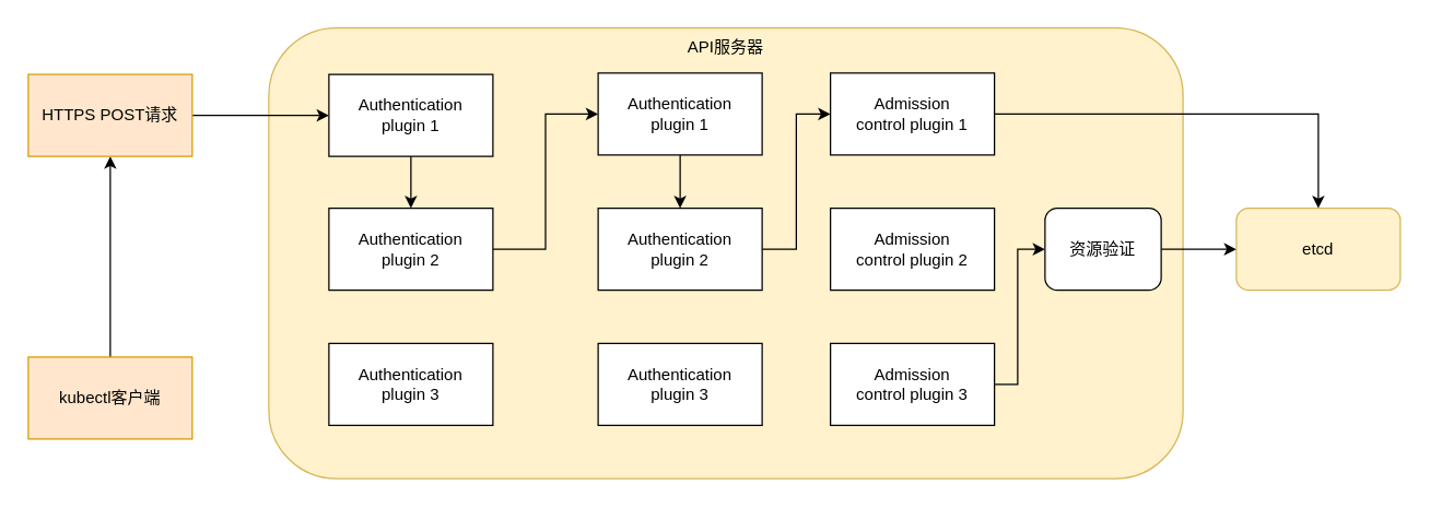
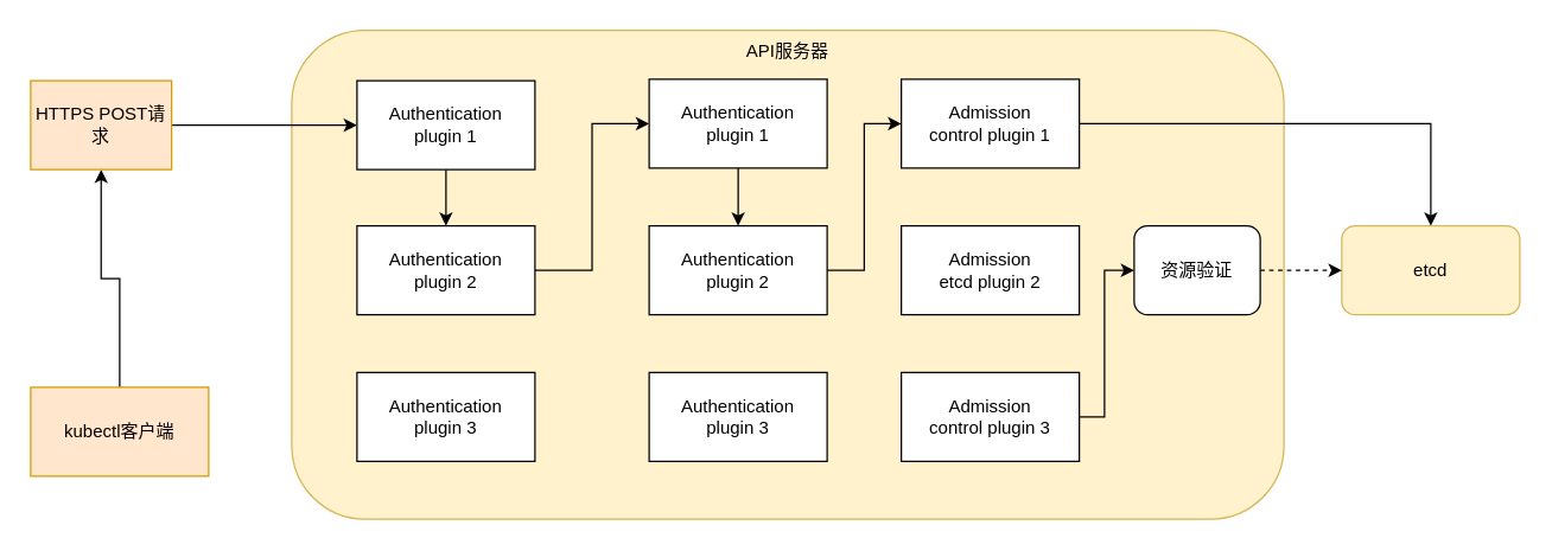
  <mxCell id="0" />
  <mxCell id="1" parent="0" />
  <mxCell id="2" value="API服务器" style="rounded=1;whiteSpace=wrap;html=1;verticalAlign=top;fillColor=#fff2cc;strokeColor=#d6b656;" vertex="1" parent="1"><mxGeometry x="196" y="20" width="669" height="330" as="geometry" /></mxCell>
  <mxCell id="3" value="etcd" style="rounded=1;whiteSpace=wrap;html=1;fillColor=#fff2cc;strokeColor=#d6b656;" vertex="1" parent="1"><mxGeometry x="904" y="152" width="120" height="60" as="geometry" /></mxCell>
  <mxCell id="4" style="edgeStyle=orthogonalEdgeStyle;rounded=0;orthogonalLoop=1;jettySize=auto;html=1;" edge="1" parent="1" source="5" target="7"><mxGeometry relative="1" as="geometry" /></mxCell>
  <mxCell id="5" value="kubectl客户端" style="rounded=0;whiteSpace=wrap;html=1;fillColor=#ffe6cc;strokeColor=#d79b00;" vertex="1" parent="1"><mxGeometry x="20" y="261" width="120" height="60" as="geometry" /></mxCell>
  <mxCell id="6" style="edgeStyle=orthogonalEdgeStyle;rounded=0;orthogonalLoop=1;jettySize=auto;html=1;entryX=0;entryY=0.5;entryDx=0;entryDy=0;" edge="1" parent="1" source="7" target="9"><mxGeometry relative="1" as="geometry" /></mxCell>
- <mxCell id="7" value="HTTPS POST请求" style="rounded=0;whiteSpace=wrap;html=1;fillColor=#ffe6cc;strokeColor=#d79b00;" vertex="1" parent="1"><mxGeometry x="20" y="54" width="120" height="60" as="geometry" /></mxCell>
+ <mxCell id="7" value="HTTPS POST请求" style="rounded=0;whiteSpace=wrap;html=1;fillColor=#ffe6cc;strokeColor=#d79b00;" vertex="1" parent="1"><mxGeometry x="20" y="54" width="95" height="60" as="geometry" /></mxCell>
  <mxCell id="8" style="edgeStyle=orthogonalEdgeStyle;rounded=0;orthogonalLoop=1;jettySize=auto;html=1;entryX=0.5;entryY=0;entryDx=0;entryDy=0;" edge="1" parent="1" source="9" target="11"><mxGeometry relative="1" as="geometry" /></mxCell>
  <mxCell id="9" value="Authentication&lt;div&gt;plugin 1&lt;/div&gt;" style="rounded=0;whiteSpace=wrap;html=1;" vertex="1" parent="1"><mxGeometry x="240" y="54" width="120" height="60" as="geometry" /></mxCell>
  <mxCell id="10" style="edgeStyle=orthogonalEdgeStyle;rounded=0;orthogonalLoop=1;jettySize=auto;html=1;entryX=0;entryY=0.5;entryDx=0;entryDy=0;" edge="1" parent="1" source="11" target="14"><mxGeometry relative="1" as="geometry" /></mxCell>
  <mxCell id="11" value="Authentication&lt;div&gt;plugin 2&lt;/div&gt;" style="rounded=0;whiteSpace=wrap;html=1;" vertex="1" parent="1"><mxGeometry x="240" y="152" width="120" height="60" as="geometry" /></mxCell>
  <mxCell id="12" value="Authentication&lt;div&gt;plugin 3&lt;/div&gt;" style="rounded=0;whiteSpace=wrap;html=1;" vertex="1" parent="1"><mxGeometry x="240" y="251" width="120" height="60" as="geometry" /></mxCell>
  <mxCell id="13" style="edgeStyle=orthogonalEdgeStyle;rounded=0;orthogonalLoop=1;jettySize=auto;html=1;entryX=0.5;entryY=0;entryDx=0;entryDy=0;" edge="1" parent="1" source="14" target="16"><mxGeometry relative="1" as="geometry" /></mxCell>
  <mxCell id="14" value="Authentication&lt;div&gt;plugin 1&lt;/div&gt;" style="rounded=0;whiteSpace=wrap;html=1;" vertex="1" parent="1"><mxGeometry x="437" y="53" width="120" height="60" as="geometry" /></mxCell>
  <mxCell id="15" style="edgeStyle=orthogonalEdgeStyle;rounded=0;orthogonalLoop=1;jettySize=auto;html=1;entryX=0;entryY=0.5;entryDx=0;entryDy=0;" edge="1" parent="1" source="16" target="19"><mxGeometry relative="1" as="geometry" /></mxCell>
  <mxCell id="16" value="Authentication&lt;div&gt;plugin 2&lt;/div&gt;" style="rounded=0;whiteSpace=wrap;html=1;" vertex="1" parent="1"><mxGeometry x="437" y="152" width="120" height="60" as="geometry" /></mxCell>
  <mxCell id="17" value="Authentication&lt;div&gt;plugin 3&lt;/div&gt;" style="rounded=0;whiteSpace=wrap;html=1;" vertex="1" parent="1"><mxGeometry x="437" y="251" width="120" height="60" as="geometry" /></mxCell>
  <mxCell id="18" style="edgeStyle=orthogonalEdgeStyle;rounded=0;orthogonalLoop=1;jettySize=auto;html=1;" edge="1" parent="1" source="19" target="3"><mxGeometry relative="1" as="geometry" /></mxCell>
  <mxCell id="19" value="Admission&lt;div&gt;control plugin 1&lt;/div&gt;" style="rounded=0;whiteSpace=wrap;html=1;" vertex="1" parent="1"><mxGeometry x="607" y="53" width="120" height="60" as="geometry" /></mxCell>
- <mxCell id="20" value="Admission&lt;div&gt;control plugin 2&lt;/div&gt;" style="rounded=0;whiteSpace=wrap;html=1;" vertex="1" parent="1"><mxGeometry x="607" y="152" width="120" height="60" as="geometry" /></mxCell>
+ <mxCell id="20" value="Admission&lt;div&gt;etcd plugin 2&lt;/div&gt;" style="rounded=0;whiteSpace=wrap;html=1;" vertex="1" parent="1"><mxGeometry x="607" y="152" width="120" height="60" as="geometry" /></mxCell>
  <mxCell id="21" style="edgeStyle=orthogonalEdgeStyle;rounded=0;orthogonalLoop=1;jettySize=auto;html=1;entryX=0;entryY=0.5;entryDx=0;entryDy=0;" edge="1" parent="1" source="22" target="24"><mxGeometry relative="1" as="geometry"><Array as="points"><mxPoint x="744" y="281" /><mxPoint x="744" y="182" /></Array></mxGeometry></mxCell>
  <mxCell id="22" value="Admission&lt;div&gt;control plugin 3&lt;/div&gt;" style="rounded=0;whiteSpace=wrap;html=1;" vertex="1" parent="1"><mxGeometry x="607" y="251" width="120" height="60" as="geometry" /></mxCell>
- <mxCell id="23" style="edgeStyle=orthogonalEdgeStyle;rounded=0;orthogonalLoop=1;jettySize=auto;html=1;entryX=0;entryY=0.5;entryDx=0;entryDy=0;" edge="1" parent="1" source="24" target="3"><mxGeometry relative="1" as="geometry" /></mxCell>
+ <mxCell id="23" style="edgeStyle=orthogonalEdgeStyle;rounded=0;orthogonalLoop=1;jettySize=auto;html=1;entryX=0;entryY=0.5;entryDx=0;entryDy=0;dashed=1;" edge="1" parent="1" source="24" target="3"><mxGeometry relative="1" as="geometry" /></mxCell>
  <mxCell id="24" value="资源验证" style="rounded=1;whiteSpace=wrap;html=1;" vertex="1" parent="1"><mxGeometry x="764" y="152" width="85" height="60" as="geometry" /></mxCell>
